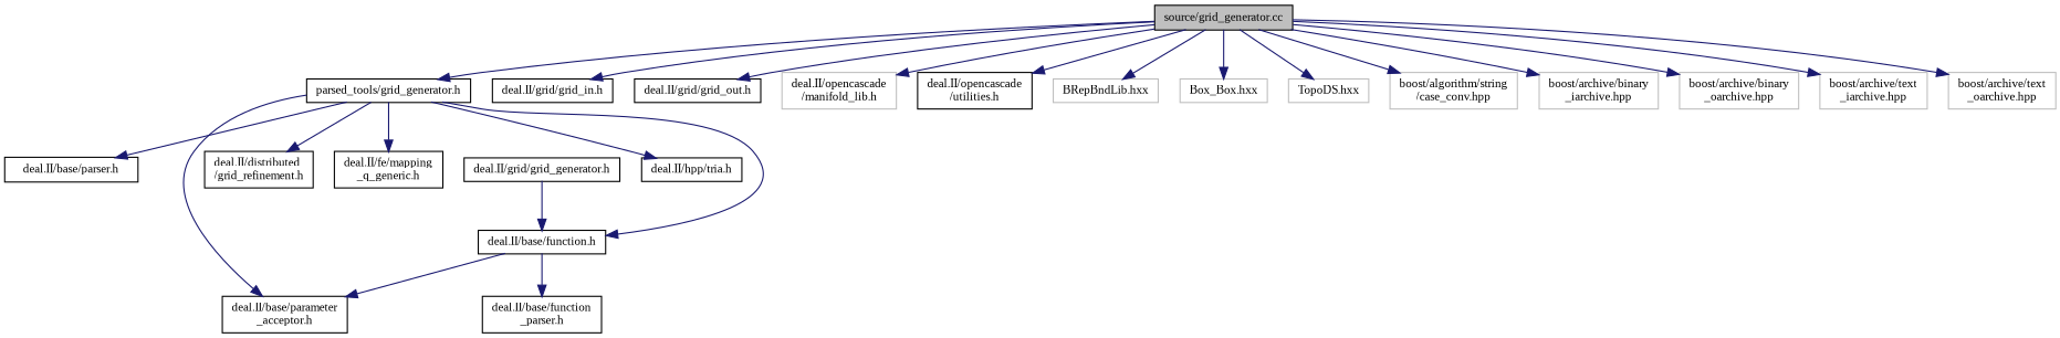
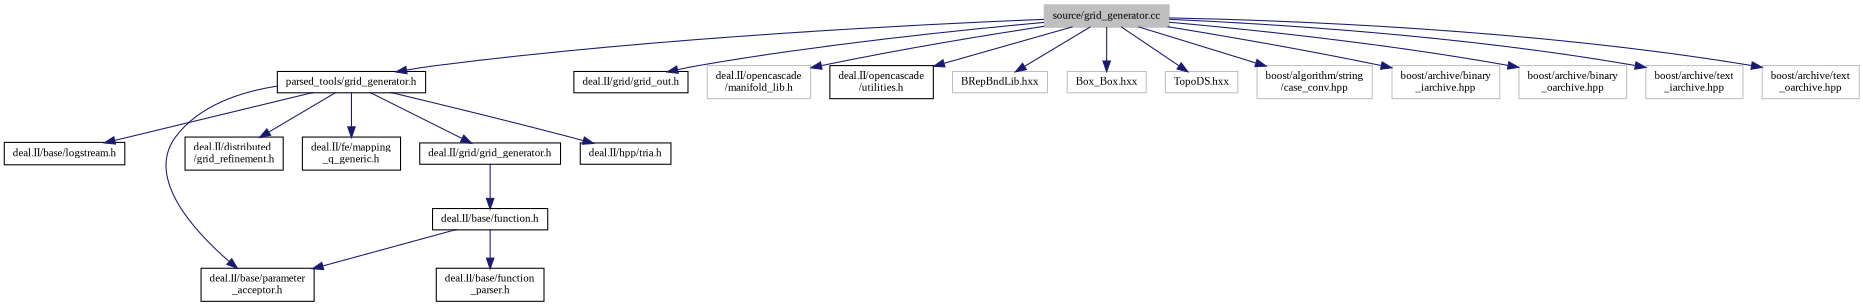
  digraph {
    fontname="Liberation Serif"
    node [color=black fontname="Liberation Serif" fontsize=10 shape=record]
    edge [color=midnightblue fontname="Liberation Serif" fontsize=10 labelfontname=Helvetica labelfontsize=10 style=solid]
-   n1 [fillcolor=grey75 fontcolor=black height=0.2 label="source/grid_generator.cc" style=filled width=0.4]
+   n1 [color=grey75 fillcolor=grey75 fontcolor=black height=0.2 label="source/grid_generator.cc" style=filled width=0.4]
    n2 [height=0.2 label="parsed_tools/grid_generator.h" width=0.4]
-   n3 [height=0.2 label="deal.II/grid/grid_in.h" width=0.4]
    n4 [height=0.2 label="deal.II/grid/grid_out.h" width=0.4]
    n5 [color=grey75 height=0.2 label="deal.II/opencascade\l/manifold_lib.h" width=0.4]
    n6 [height=0.2 label="deal.II/opencascade\l/utilities.h" width=0.4]
    n7 [color=grey75 height=0.2 label="BRepBndLib.hxx" width=0.4]
    n8 [color=grey75 height=0.2 label="Box_Box.hxx" width=0.4]
    n9 [color=grey75 height=0.2 label="TopoDS.hxx" width=0.4]
    n10 [color=grey75 height=0.2 label="boost/algorithm/string\l/case_conv.hpp" width=0.4]
    n11 [color=grey75 height=0.2 label="boost/archive/binary\l_iarchive.hpp" width=0.4]
    n12 [color=grey75 height=0.2 label="boost/archive/binary\l_oarchive.hpp" width=0.4]
    n13 [color=grey75 height=0.2 label="boost/archive/text\l_iarchive.hpp" width=0.4]
    n14 [color=grey75 height=0.2 label="boost/archive/text\l_oarchive.hpp" width=0.4]
-   n15 [height=0.2 label="deal.II/base/parser.h" width=0.4]
+   n15 [height=0.2 label="deal.II/base/logstream.h" width=0.4]
    n16 [height=0.2 label="deal.II/base/parameter\l_acceptor.h" width=0.4]
    n17 [height=0.2 label="deal.II/distributed\l/grid_refinement.h" width=0.4]
    n18 [height=0.2 label="deal.II/fe/mapping\l_q_generic.h" width=0.4]
    n19 [height=0.2 label="deal.II/grid/grid_generator.h" width=0.4]
    n20 [height=0.2 label="deal.II/hpp/tria.h" width=0.4]
    n21 [height=0.2 label="deal.II/base/function.h" width=0.4]
    n22 [height=0.2 label="deal.II/base/function\l_parser.h" width=0.4]
    n1 -> n2
-   n1 -> n3
    n1 -> n4
    n1 -> n5
    n1 -> n6
    n1 -> n7
    n1 -> n8
    n1 -> n9
    n1 -> n10
    n1 -> n11
    n1 -> n12
    n1 -> n13
    n1 -> n14
    n2 -> n15
    n2 -> n16
    n2 -> n17
    n2 -> n18
-   n2 -> n21
+   n2 -> n19
    n2 -> n20
    n19 -> n21
    n21 -> n16
    n21 -> n22
  }
